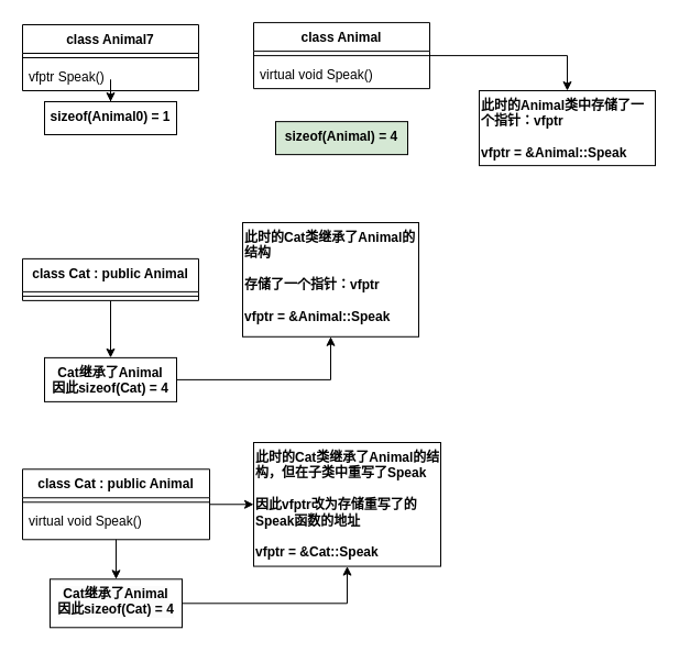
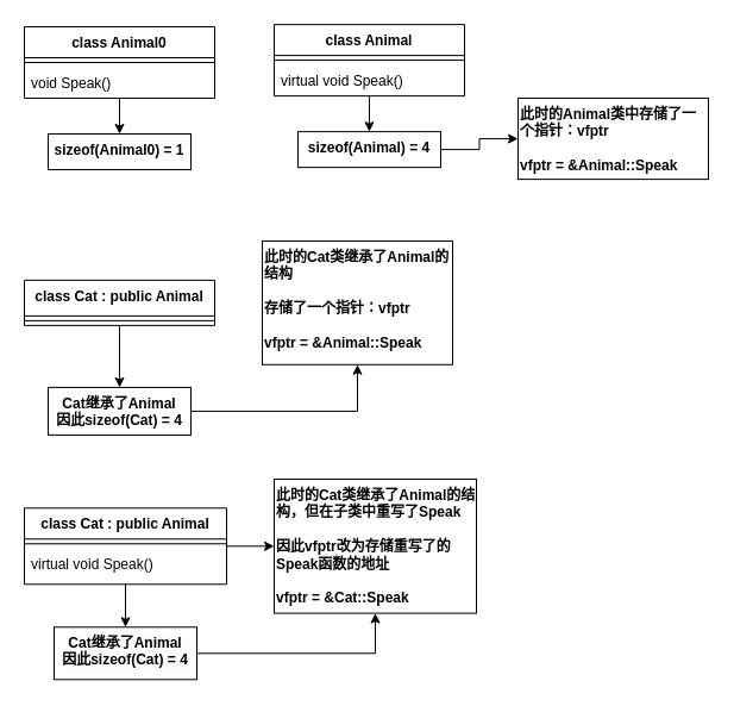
  <mxCell id="0" />
  <mxCell id="1" parent="0" />
  <mxCell id="2" value="" style="edgeStyle=orthogonalEdgeStyle;rounded=0;orthogonalLoop=1;jettySize=auto;html=1;" parent="1" source="3" target="10" edge="1"><mxGeometry relative="1" as="geometry" /></mxCell>
- <mxCell id="3" value="class Animal7" style="swimlane;fontStyle=1;align=center;verticalAlign=top;childLayout=stackLayout;horizontal=1;startSize=26;horizontalStack=0;resizeParent=1;resizeParentMax=0;resizeLast=0;collapsible=1;marginBottom=0;whiteSpace=wrap;html=1;" parent="1" vertex="1"><mxGeometry y="22" width="160" height="60" as="geometry" x="20"><mxRectangle y="120" width="110" height="30" as="alternateBounds" /></mxGeometry></mxCell>
+ <mxCell id="3" value="class Animal0" style="swimlane;fontStyle=1;align=center;verticalAlign=top;childLayout=stackLayout;horizontal=1;startSize=26;horizontalStack=0;resizeParent=1;resizeParentMax=0;resizeLast=0;collapsible=1;marginBottom=0;whiteSpace=wrap;html=1;" parent="1" vertex="1"><mxGeometry y="22" width="160" height="60" as="geometry" x="20"><mxRectangle y="120" width="110" height="30" as="alternateBounds" /></mxGeometry></mxCell>
  <mxCell id="4" value="" style="line;strokeWidth=1;fillColor=none;align=left;verticalAlign=middle;spacingTop=-1;spacingLeft=3;spacingRight=3;rotatable=0;labelPosition=right;points=[];portConstraint=eastwest;strokeColor=inherit;" parent="3" vertex="1"><mxGeometry y="26" width="160" height="8" as="geometry" /></mxCell>
- <mxCell id="5" value="vfptr Speak()" style="text;strokeColor=none;fillColor=none;align=left;verticalAlign=top;spacingLeft=4;spacingRight=4;overflow=hidden;rotatable=0;points=[[0,0.5],[1,0.5]];portConstraint=eastwest;whiteSpace=wrap;html=1;" parent="3" vertex="1"><mxGeometry y="34" width="160" height="26" as="geometry" /></mxCell>
- <mxCell id="6" value="" style="edgeStyle=orthogonalEdgeStyle;rounded=0;orthogonalLoop=1;jettySize=auto;html=1;" parent="1" source="7" target="13" edge="1"><mxGeometry relative="1" as="geometry" /></mxCell>
+ <mxCell id="5" value="void Speak()" style="text;strokeColor=none;fillColor=none;align=left;verticalAlign=top;spacingLeft=4;spacingRight=4;overflow=hidden;rotatable=0;points=[[0,0.5],[1,0.5]];portConstraint=eastwest;whiteSpace=wrap;html=1;" parent="3" vertex="1"><mxGeometry y="34" width="160" height="26" as="geometry" /></mxCell>
+ <mxCell id="6" value="" style="edgeStyle=orthogonalEdgeStyle;rounded=0;orthogonalLoop=1;jettySize=auto;html=1;" parent="1" source="7" target="12" edge="1"><mxGeometry relative="1" as="geometry" /></mxCell>
  <mxCell id="7" value="class Animal" style="swimlane;fontStyle=1;align=center;verticalAlign=top;childLayout=stackLayout;horizontal=1;startSize=26;horizontalStack=0;resizeParent=1;resizeParentMax=0;resizeLast=0;collapsible=1;marginBottom=0;whiteSpace=wrap;html=1;" parent="1" vertex="1"><mxGeometry x="230" y="20.12" width="160" height="60" as="geometry" /></mxCell>
  <mxCell id="8" value="" style="line;strokeWidth=1;fillColor=none;align=left;verticalAlign=middle;spacingTop=-1;spacingLeft=3;spacingRight=3;rotatable=0;labelPosition=right;points=[];portConstraint=eastwest;strokeColor=inherit;" parent="7" vertex="1"><mxGeometry y="26" width="160" height="8" as="geometry" /></mxCell>
  <mxCell id="9" value="virtual void Speak()" style="text;strokeColor=none;fillColor=none;align=left;verticalAlign=top;spacingLeft=4;spacingRight=4;overflow=hidden;rotatable=0;points=[[0,0.5],[1,0.5]];portConstraint=eastwest;whiteSpace=wrap;html=1;" parent="7" vertex="1"><mxGeometry y="34" width="160" height="26" as="geometry" /></mxCell>
- <mxCell id="10" value="sizeof(Animal0) = 1" style="whiteSpace=wrap;html=1;verticalAlign=top;fontStyle=1;startSize=26;" parent="1" vertex="1"><mxGeometry x="40" y="92" width="120" height="30" as="geometry" /></mxCell>
- <mxCell id="12" value="sizeof(Animal) = 4" style="whiteSpace=wrap;html=1;verticalAlign=top;fontStyle=1;startSize=26;fillColor=#d5e8d4;" parent="1" vertex="1"><mxGeometry x="250" y="110.12" width="120" height="30" as="geometry" /></mxCell>
+ <mxCell id="10" value="sizeof(Animal0) = 1" style="whiteSpace=wrap;html=1;verticalAlign=top;fontStyle=1;startSize=26;" parent="1" vertex="1"><mxGeometry x="40" y="112" width="120" height="30" as="geometry" /></mxCell>
+ <mxCell id="11" value="" style="edgeStyle=orthogonalEdgeStyle;rounded=0;orthogonalLoop=1;jettySize=auto;html=1;" parent="1" source="12" target="13" edge="1"><mxGeometry relative="1" as="geometry" /></mxCell>
+ <mxCell id="12" value="sizeof(Animal) = 4" style="whiteSpace=wrap;html=1;verticalAlign=top;fontStyle=1;startSize=26;" parent="1" vertex="1"><mxGeometry x="250" y="110.12" width="120" height="30" as="geometry" /></mxCell>
  <mxCell id="13" value="&lt;div style=&quot;&quot;&gt;&lt;span style=&quot;background-color: initial;&quot;&gt;此时的Animal类中存储了一个指针：vfptr&lt;/span&gt;&lt;/div&gt;&lt;div style=&quot;&quot;&gt;&lt;span style=&quot;background-color: initial;&quot;&gt;&lt;br&gt;&lt;/span&gt;&lt;/div&gt;&lt;div style=&quot;&quot;&gt;vfptr = &amp;amp;Animal::Speak&lt;/div&gt;" style="whiteSpace=wrap;html=1;verticalAlign=top;fontStyle=1;startSize=26;align=left;" parent="1" vertex="1"><mxGeometry x="435" y="82" width="160" height="68.12" as="geometry" /></mxCell>
  <mxCell id="14" value="" style="edgeStyle=orthogonalEdgeStyle;rounded=0;orthogonalLoop=1;jettySize=auto;html=1;" parent="1" source="15" target="18" edge="1"><mxGeometry relative="1" as="geometry" /></mxCell>
  <mxCell id="15" value="class Cat : public Animal" style="swimlane;fontStyle=1;align=center;verticalAlign=top;childLayout=stackLayout;horizontal=1;startSize=30;horizontalStack=0;resizeParent=1;resizeParentMax=0;resizeLast=0;collapsible=1;marginBottom=0;whiteSpace=wrap;html=1;" parent="1" vertex="1"><mxGeometry y="234.89" width="160" height="38" as="geometry" x="20"><mxRectangle y="460" width="170" height="30" as="alternateBounds" /></mxGeometry></mxCell>
  <mxCell id="16" value="" style="line;strokeWidth=1;fillColor=none;align=left;verticalAlign=middle;spacingTop=-1;spacingLeft=3;spacingRight=3;rotatable=0;labelPosition=right;points=[];portConstraint=eastwest;strokeColor=inherit;" parent="15" vertex="1"><mxGeometry y="30" width="160" height="8" as="geometry" /></mxCell>
  <mxCell id="17" value="" style="edgeStyle=orthogonalEdgeStyle;rounded=0;orthogonalLoop=1;jettySize=auto;html=1;entryX=0.5;entryY=1;entryDx=0;entryDy=0;" parent="1" source="18" target="26" edge="1"><mxGeometry relative="1" as="geometry" /></mxCell>
  <mxCell id="18" value="Cat继承了Animal&lt;div&gt;因此sizeof(Cat) = 4&lt;/div&gt;" style="whiteSpace=wrap;html=1;verticalAlign=top;fontStyle=1;startSize=26;align=center;" parent="1" vertex="1"><mxGeometry x="40" y="324.89" width="120" height="40" as="geometry" /></mxCell>
  <mxCell id="19" value="" style="edgeStyle=orthogonalEdgeStyle;rounded=0;orthogonalLoop=1;jettySize=auto;html=1;" parent="1" source="21" target="25" edge="1"><mxGeometry relative="1" as="geometry" /></mxCell>
  <mxCell id="20" value="" style="edgeStyle=orthogonalEdgeStyle;rounded=0;orthogonalLoop=1;jettySize=auto;html=1;" parent="1" source="21" target="27" edge="1"><mxGeometry relative="1" as="geometry" /></mxCell>
  <mxCell id="21" value="class Cat : public Animal" style="swimlane;fontStyle=1;align=center;verticalAlign=top;childLayout=stackLayout;horizontal=1;startSize=26;horizontalStack=0;resizeParent=1;resizeParentMax=0;resizeLast=0;collapsible=1;marginBottom=0;whiteSpace=wrap;html=1;" parent="1" vertex="1"><mxGeometry y="426.28" width="170" height="64" as="geometry" x="20" /></mxCell>
  <mxCell id="22" value="" style="line;strokeWidth=1;fillColor=none;align=left;verticalAlign=middle;spacingTop=-1;spacingLeft=3;spacingRight=3;rotatable=0;labelPosition=right;points=[];portConstraint=eastwest;strokeColor=inherit;" parent="21" vertex="1"><mxGeometry y="26" width="170" height="8" as="geometry" /></mxCell>
  <mxCell id="23" value="virtual void Speak()" style="text;strokeColor=none;fillColor=none;align=left;verticalAlign=top;spacingLeft=4;spacingRight=4;overflow=hidden;rotatable=0;points=[[0,0.5],[1,0.5]];portConstraint=eastwest;whiteSpace=wrap;html=1;" parent="21" vertex="1"><mxGeometry y="34" width="170" height="30" as="geometry" /></mxCell>
  <mxCell id="24" value="" style="edgeStyle=orthogonalEdgeStyle;rounded=0;orthogonalLoop=1;jettySize=auto;html=1;" parent="1" source="25" target="27" edge="1"><mxGeometry relative="1" as="geometry" /></mxCell>
  <mxCell id="25" value="&lt;meta charset=&quot;utf-8&quot;&gt;&lt;span style=&quot;color: rgb(0, 0, 0); font-family: Helvetica; font-size: 12px; font-style: normal; font-variant-ligatures: normal; font-variant-caps: normal; font-weight: 700; letter-spacing: normal; orphans: 2; text-align: center; text-indent: 0px; text-transform: none; widows: 2; word-spacing: 0px; -webkit-text-stroke-width: 0px; white-space: normal; background-color: rgb(251, 251, 251); text-decoration-thickness: initial; text-decoration-style: initial; text-decoration-color: initial; display: inline !important; float: none;&quot;&gt;Cat继承了Animal&lt;/span&gt;&lt;div style=&quot;forced-color-adjust: none; color: rgb(0, 0, 0); font-family: Helvetica; font-size: 12px; font-style: normal; font-variant-ligatures: normal; font-variant-caps: normal; font-weight: 700; letter-spacing: normal; orphans: 2; text-align: center; text-indent: 0px; text-transform: none; widows: 2; word-spacing: 0px; -webkit-text-stroke-width: 0px; white-space: normal; background-color: rgb(251, 251, 251); text-decoration-thickness: initial; text-decoration-style: initial; text-decoration-color: initial;&quot;&gt;因此sizeof(Cat) = 4&lt;/div&gt;" style="whiteSpace=wrap;html=1;verticalAlign=top;fontStyle=1;startSize=26;" parent="1" vertex="1"><mxGeometry x="45" y="526.28" width="120" height="44" as="geometry" /></mxCell>
  <mxCell id="26" value="&lt;div style=&quot;&quot;&gt;&lt;span style=&quot;background-color: initial;&quot;&gt;此时的Cat类继承了Animal的结构&lt;/span&gt;&lt;/div&gt;&lt;div style=&quot;&quot;&gt;&lt;span style=&quot;background-color: initial;&quot;&gt;&lt;br&gt;&lt;/span&gt;&lt;/div&gt;&lt;div style=&quot;&quot;&gt;&lt;span style=&quot;background-color: initial;&quot;&gt;存储了一个指针：vfptr&lt;/span&gt;&lt;/div&gt;&lt;div style=&quot;&quot;&gt;&lt;span style=&quot;background-color: initial;&quot;&gt;&lt;br&gt;&lt;/span&gt;&lt;/div&gt;&lt;div style=&quot;&quot;&gt;vfptr = &amp;amp;Animal::Speak&lt;/div&gt;" style="whiteSpace=wrap;html=1;verticalAlign=top;fontStyle=1;startSize=26;align=left;" parent="1" vertex="1"><mxGeometry x="220" y="202" width="160" height="103.78" as="geometry" /></mxCell>
  <mxCell id="27" value="&lt;div style=&quot;&quot;&gt;&lt;span style=&quot;background-color: initial;&quot;&gt;此时的Cat类继承了Animal的结构，但在子类中重写了Speak&lt;/span&gt;&lt;/div&gt;&lt;div style=&quot;&quot;&gt;&lt;span style=&quot;background-color: initial;&quot;&gt;&lt;br&gt;&lt;/span&gt;&lt;/div&gt;&lt;div style=&quot;&quot;&gt;&lt;span style=&quot;background-color: initial;&quot;&gt;因此vfptr改为存储重写了的Speak函数的地址&lt;/span&gt;&lt;/div&gt;&lt;div style=&quot;&quot;&gt;&lt;span style=&quot;background-color: initial;&quot;&gt;&lt;br&gt;&lt;/span&gt;&lt;/div&gt;&lt;div style=&quot;&quot;&gt;vfptr = &amp;amp;Cat::Speak&lt;/div&gt;" style="whiteSpace=wrap;html=1;verticalAlign=top;fontStyle=1;startSize=26;align=left;" parent="1" vertex="1"><mxGeometry x="230" y="402" width="170" height="112.57" as="geometry" /></mxCell>
